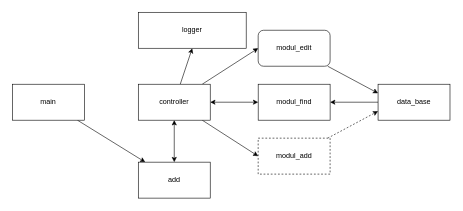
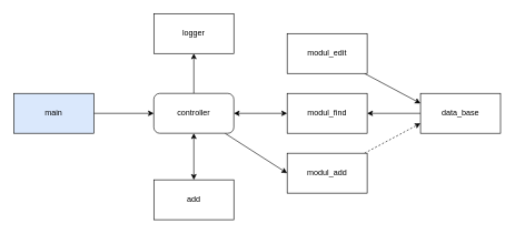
  <mxCell id="0" />
  <mxCell id="1" parent="0" />
- <mxCell id="2" value="" style="edgeStyle=none;html=1;" parent="1" source="3" target="11" edge="1"><mxGeometry relative="1" as="geometry" /></mxCell>
- <mxCell id="3" value="main" style="rounded=0;whiteSpace=wrap;html=1;" parent="1" vertex="1"><mxGeometry x="20" y="140" width="120" height="60" as="geometry" /></mxCell>
- <mxCell id="4" style="edgeStyle=none;html=1;entryX=0;entryY=0.5;entryDx=0;entryDy=0;" edge="1" parent="1" source="7" target="16"><mxGeometry relative="1" as="geometry" /></mxCell>
+ <mxCell id="2" value="" style="edgeStyle=none;html=1;" parent="1" source="3" target="7" edge="1"><mxGeometry relative="1" as="geometry" /></mxCell>
+ <mxCell id="3" value="main" style="rounded=0;whiteSpace=wrap;html=1;fillColor=#dae8fc;" parent="1" vertex="1"><mxGeometry x="20" y="140" width="120" height="60" as="geometry" /></mxCell>
  <mxCell id="5" style="edgeStyle=none;html=1;entryX=0;entryY=0.5;entryDx=0;entryDy=0;" edge="1" parent="1" source="7" target="10"><mxGeometry relative="1" as="geometry" /></mxCell>
  <mxCell id="6" style="edgeStyle=none;html=1;entryX=0.5;entryY=1;entryDx=0;entryDy=0;" edge="1" parent="1" source="7" target="18"><mxGeometry relative="1" as="geometry" /></mxCell>
- <mxCell id="7" value="controller" style="rounded=0;whiteSpace=wrap;html=1;" parent="1" vertex="1"><mxGeometry x="230" y="140" width="120" height="60" as="geometry" /></mxCell>
+ <mxCell id="7" value="controller" style="whiteSpace=wrap;html=1;rounded=1;" parent="1" vertex="1"><mxGeometry x="230" y="140" width="120" height="60" as="geometry" /></mxCell>
  <mxCell id="8" value="modul_find" style="rounded=0;whiteSpace=wrap;html=1;" parent="1" vertex="1"><mxGeometry x="430" y="140" width="120" height="60" as="geometry" /></mxCell>
  <mxCell id="9" style="edgeStyle=none;html=1;entryX=0;entryY=0.75;entryDx=0;entryDy=0;dashed=1;" parent="1" source="10" target="13" edge="1"><mxGeometry relative="1" as="geometry" /></mxCell>
- <mxCell id="10" value="modul_add" style="rounded=0;whiteSpace=wrap;html=1;dashed=1;" parent="1" vertex="1"><mxGeometry x="430" y="230" width="120" height="60" as="geometry" /></mxCell>
+ <mxCell id="10" value="modul_add" style="rounded=0;whiteSpace=wrap;html=1;" parent="1" vertex="1"><mxGeometry x="430" y="230" width="120" height="60" as="geometry" /></mxCell>
  <mxCell id="11" value="add" style="rounded=0;whiteSpace=wrap;html=1;" parent="1" vertex="1"><mxGeometry x="230" y="270" width="120" height="60" as="geometry" /></mxCell>
  <mxCell id="12" style="edgeStyle=none;html=1;entryX=1;entryY=0.5;entryDx=0;entryDy=0;" parent="1" source="13" target="8" edge="1"><mxGeometry relative="1" as="geometry" /></mxCell>
  <mxCell id="13" value="data_base" style="rounded=0;whiteSpace=wrap;html=1;" parent="1" vertex="1"><mxGeometry x="630" y="140" width="120" height="60" as="geometry" /></mxCell>
  <mxCell id="14" value="" style="endArrow=classic;startArrow=classic;html=1;entryX=0.5;entryY=1;entryDx=0;entryDy=0;exitX=0.5;exitY=0;exitDx=0;exitDy=0;" parent="1" source="11" target="7" edge="1"><mxGeometry width="50" height="50" relative="1" as="geometry"><mxPoint x="260" y="260" as="sourcePoint" /><mxPoint x="310" y="210" as="targetPoint" /></mxGeometry></mxCell>
  <mxCell id="15" style="edgeStyle=none;html=1;entryX=0;entryY=0.25;entryDx=0;entryDy=0;" edge="1" parent="1" source="16" target="13"><mxGeometry relative="1" as="geometry" /></mxCell>
- <mxCell id="16" value="modul_edit" style="whiteSpace=wrap;html=1;rounded=1;" vertex="1" parent="1"><mxGeometry x="430" y="50" width="120" height="60" as="geometry" /></mxCell>
+ <mxCell id="16" value="modul_edit" style="rounded=0;whiteSpace=wrap;html=1;" vertex="1" parent="1"><mxGeometry x="430" y="50" width="120" height="60" as="geometry" /></mxCell>
  <mxCell id="17" value="" style="endArrow=classic;startArrow=classic;html=1;entryX=0;entryY=0.5;entryDx=0;entryDy=0;exitX=1;exitY=0.5;exitDx=0;exitDy=0;" edge="1" parent="1" source="7" target="8"><mxGeometry width="50" height="50" relative="1" as="geometry"><mxPoint x="368.5" y="195" as="sourcePoint" /><mxPoint x="418.5" y="145" as="targetPoint" /></mxGeometry></mxCell>
- <mxCell id="18" value="logger" style="rounded=0;whiteSpace=wrap;html=1;" vertex="1" parent="1"><mxGeometry x="230" y="20" width="180" height="60" as="geometry" /></mxCell>
+ <mxCell id="18" value="logger" style="rounded=0;whiteSpace=wrap;html=1;" vertex="1" parent="1"><mxGeometry x="230" y="20" width="120" height="60" as="geometry" /></mxCell>
